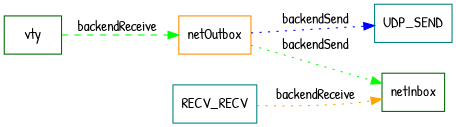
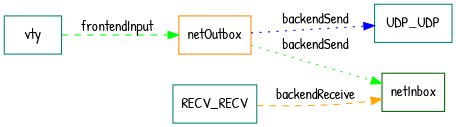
  digraph {
    fontname="Patrick Hand"
    rankdir=LR
    node [color=darkgreen fontname="Patrick Hand" shape=box]
    edge [color=green fontname="Patrick Hand" style=dashed]
-   vty
+   vty [color=teal]
    netOutbox [color=darkorange]
-   UDP_SEND [color=teal]
+   UDP_SEND [color=teal label=UDP_UDP]
    netInbox
    n5 [color=teal label=RECV_RECV]
-   vty -> netOutbox [label=backendReceive]
+   vty -> netOutbox [label=frontendInput]
    netOutbox -> UDP_SEND [color=blue label=backendSend style=dotted]
    netOutbox -> netInbox [label=backendSend style=dotted]
-   n5 -> netInbox [color=orange label=backendReceive style=dotted]
+   n5 -> netInbox [color=orange label=backendReceive]
  }
